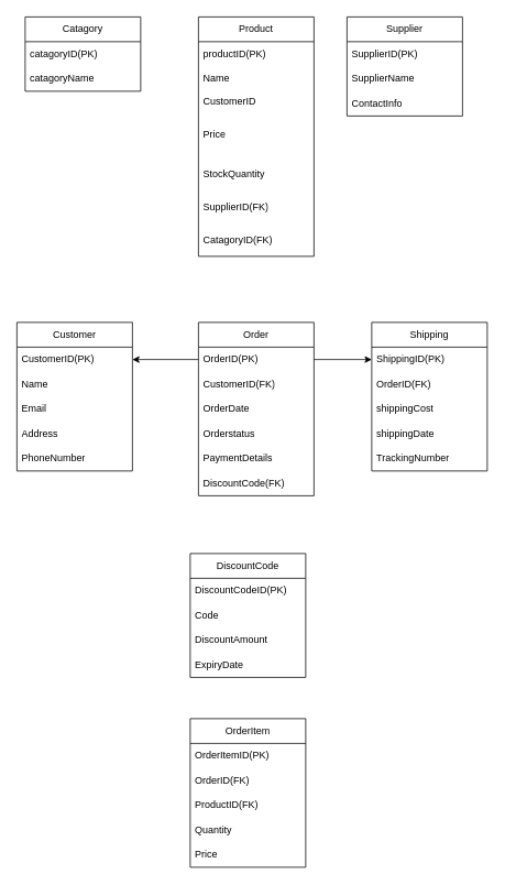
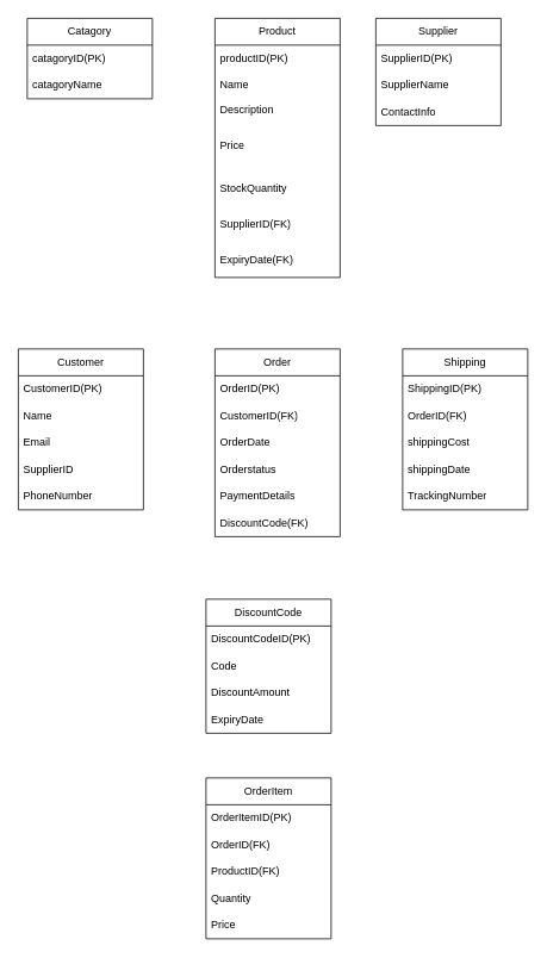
  <mxCell id="0" />
  <mxCell id="1" parent="0" />
  <mxCell id="2" value="Catagory" style="swimlane;fontStyle=0;childLayout=stackLayout;horizontal=1;startSize=30;horizontalStack=0;resizeParent=1;resizeParentMax=0;resizeLast=0;collapsible=1;marginBottom=0;whiteSpace=wrap;html=1;" vertex="1" parent="1"><mxGeometry x="30" y="20" width="140" height="90" as="geometry" /></mxCell>
  <mxCell id="3" value="catagoryID(PK)" style="text;strokeColor=none;fillColor=none;align=left;verticalAlign=middle;spacingLeft=4;spacingRight=4;overflow=hidden;points=[[0,0.5],[1,0.5]];portConstraint=eastwest;rotatable=0;whiteSpace=wrap;html=1;" vertex="1" parent="2"><mxGeometry y="30" width="140" height="30" as="geometry" /></mxCell>
  <mxCell id="4" value="catagoryName" style="text;strokeColor=none;fillColor=none;align=left;verticalAlign=middle;spacingLeft=4;spacingRight=4;overflow=hidden;points=[[0,0.5],[1,0.5]];portConstraint=eastwest;rotatable=0;whiteSpace=wrap;html=1;" vertex="1" parent="2"><mxGeometry y="60" width="140" height="30" as="geometry" /></mxCell>
  <mxCell id="5" value="Product" style="swimlane;fontStyle=0;childLayout=stackLayout;horizontal=1;startSize=30;horizontalStack=0;resizeParent=1;resizeParentMax=0;resizeLast=0;collapsible=1;marginBottom=0;whiteSpace=wrap;html=1;" vertex="1" parent="1"><mxGeometry x="240" y="20" width="140" height="290" as="geometry"><mxRectangle x="120" y="-50" width="80" height="30" as="alternateBounds" /></mxGeometry></mxCell>
  <mxCell id="6" value="productID(PK)" style="text;strokeColor=none;fillColor=none;align=left;verticalAlign=middle;spacingLeft=4;spacingRight=4;overflow=hidden;points=[[0,0.5],[1,0.5]];portConstraint=eastwest;rotatable=0;whiteSpace=wrap;html=1;" vertex="1" parent="5"><mxGeometry y="30" width="140" height="30" as="geometry" /></mxCell>
  <mxCell id="7" value="Name" style="text;strokeColor=none;fillColor=none;align=left;verticalAlign=middle;spacingLeft=4;spacingRight=4;overflow=hidden;points=[[0,0.5],[1,0.5]];portConstraint=eastwest;rotatable=0;whiteSpace=wrap;html=1;" vertex="1" parent="5"><mxGeometry y="60" width="140" height="30" as="geometry" /></mxCell>
- <mxCell id="8" value="CustomerID&lt;div&gt;&lt;br&gt;&lt;/div&gt;" style="text;strokeColor=none;fillColor=none;align=left;verticalAlign=middle;spacingLeft=4;spacingRight=4;overflow=hidden;points=[[0,0.5],[1,0.5]];portConstraint=eastwest;rotatable=0;whiteSpace=wrap;html=1;" vertex="1" parent="5"><mxGeometry y="90" width="140" height="40" as="geometry" /></mxCell>
+ <mxCell id="8" value="Description&lt;div&gt;&lt;br&gt;&lt;/div&gt;" style="text;strokeColor=none;fillColor=none;align=left;verticalAlign=middle;spacingLeft=4;spacingRight=4;overflow=hidden;points=[[0,0.5],[1,0.5]];portConstraint=eastwest;rotatable=0;whiteSpace=wrap;html=1;" vertex="1" parent="5"><mxGeometry y="90" width="140" height="40" as="geometry" /></mxCell>
  <mxCell id="9" value="&lt;div&gt;Price&lt;/div&gt;&lt;div&gt;&lt;br&gt;&lt;/div&gt;" style="text;strokeColor=none;fillColor=none;align=left;verticalAlign=middle;spacingLeft=4;spacingRight=4;overflow=hidden;points=[[0,0.5],[1,0.5]];portConstraint=eastwest;rotatable=0;whiteSpace=wrap;html=1;" vertex="1" parent="5"><mxGeometry y="130" width="140" height="40" as="geometry" /></mxCell>
  <mxCell id="10" value="&lt;div&gt;StockQuantity&lt;/div&gt;" style="text;strokeColor=none;fillColor=none;align=left;verticalAlign=middle;spacingLeft=4;spacingRight=4;overflow=hidden;points=[[0,0.5],[1,0.5]];portConstraint=eastwest;rotatable=0;whiteSpace=wrap;html=1;" vertex="1" parent="5"><mxGeometry y="170" width="140" height="40" as="geometry" /></mxCell>
  <mxCell id="11" value="SupplierID(FK)" style="text;strokeColor=none;fillColor=none;align=left;verticalAlign=middle;spacingLeft=4;spacingRight=4;overflow=hidden;points=[[0,0.5],[1,0.5]];portConstraint=eastwest;rotatable=0;whiteSpace=wrap;html=1;" vertex="1" parent="5"><mxGeometry y="210" width="140" height="40" as="geometry" /></mxCell>
- <mxCell id="12" value="&lt;div&gt;CatagoryID(FK)&lt;/div&gt;" style="text;strokeColor=none;fillColor=none;align=left;verticalAlign=middle;spacingLeft=4;spacingRight=4;overflow=hidden;points=[[0,0.5],[1,0.5]];portConstraint=eastwest;rotatable=0;whiteSpace=wrap;html=1;" vertex="1" parent="5"><mxGeometry y="250" width="140" height="40" as="geometry" /></mxCell>
+ <mxCell id="12" value="&lt;div&gt;ExpiryDate(FK)&lt;/div&gt;" style="text;strokeColor=none;fillColor=none;align=left;verticalAlign=middle;spacingLeft=4;spacingRight=4;overflow=hidden;points=[[0,0.5],[1,0.5]];portConstraint=eastwest;rotatable=0;whiteSpace=wrap;html=1;" vertex="1" parent="5"><mxGeometry y="250" width="140" height="40" as="geometry" /></mxCell>
  <mxCell id="13" value="Supplier" style="swimlane;fontStyle=0;childLayout=stackLayout;horizontal=1;startSize=30;horizontalStack=0;resizeParent=1;resizeParentMax=0;resizeLast=0;collapsible=1;marginBottom=0;whiteSpace=wrap;html=1;" vertex="1" parent="1"><mxGeometry x="420" y="20" width="140" height="120" as="geometry" /></mxCell>
  <mxCell id="14" value="SupplierID(PK)" style="text;strokeColor=none;fillColor=none;align=left;verticalAlign=middle;spacingLeft=4;spacingRight=4;overflow=hidden;points=[[0,0.5],[1,0.5]];portConstraint=eastwest;rotatable=0;whiteSpace=wrap;html=1;" vertex="1" parent="13"><mxGeometry y="30" width="140" height="30" as="geometry" /></mxCell>
  <mxCell id="15" value="SupplierName" style="text;strokeColor=none;fillColor=none;align=left;verticalAlign=middle;spacingLeft=4;spacingRight=4;overflow=hidden;points=[[0,0.5],[1,0.5]];portConstraint=eastwest;rotatable=0;whiteSpace=wrap;html=1;" vertex="1" parent="13"><mxGeometry y="60" width="140" height="30" as="geometry" /></mxCell>
  <mxCell id="16" value="ContactInfo" style="text;strokeColor=none;fillColor=none;align=left;verticalAlign=middle;spacingLeft=4;spacingRight=4;overflow=hidden;points=[[0,0.5],[1,0.5]];portConstraint=eastwest;rotatable=0;whiteSpace=wrap;html=1;" vertex="1" parent="13"><mxGeometry y="90" width="140" height="30" as="geometry" /></mxCell>
  <mxCell id="17" value="Customer" style="swimlane;fontStyle=0;childLayout=stackLayout;horizontal=1;startSize=30;horizontalStack=0;resizeParent=1;resizeParentMax=0;resizeLast=0;collapsible=1;marginBottom=0;whiteSpace=wrap;html=1;" vertex="1" parent="1"><mxGeometry x="20" y="390" width="140" height="180" as="geometry" /></mxCell>
  <mxCell id="18" value="CustomerID(PK)" style="text;strokeColor=none;fillColor=none;align=left;verticalAlign=middle;spacingLeft=4;spacingRight=4;overflow=hidden;points=[[0,0.5],[1,0.5]];portConstraint=eastwest;rotatable=0;whiteSpace=wrap;html=1;" vertex="1" parent="17"><mxGeometry y="30" width="140" height="30" as="geometry" /></mxCell>
  <mxCell id="19" value="Name" style="text;strokeColor=none;fillColor=none;align=left;verticalAlign=middle;spacingLeft=4;spacingRight=4;overflow=hidden;points=[[0,0.5],[1,0.5]];portConstraint=eastwest;rotatable=0;whiteSpace=wrap;html=1;" vertex="1" parent="17"><mxGeometry y="60" width="140" height="30" as="geometry" /></mxCell>
  <mxCell id="20" value="Email" style="text;strokeColor=none;fillColor=none;align=left;verticalAlign=middle;spacingLeft=4;spacingRight=4;overflow=hidden;points=[[0,0.5],[1,0.5]];portConstraint=eastwest;rotatable=0;whiteSpace=wrap;html=1;" vertex="1" parent="17"><mxGeometry y="90" width="140" height="30" as="geometry" /></mxCell>
- <mxCell id="21" value="Address" style="text;strokeColor=none;fillColor=none;align=left;verticalAlign=middle;spacingLeft=4;spacingRight=4;overflow=hidden;points=[[0,0.5],[1,0.5]];portConstraint=eastwest;rotatable=0;whiteSpace=wrap;html=1;" vertex="1" parent="17"><mxGeometry y="120" width="140" height="30" as="geometry" /></mxCell>
+ <mxCell id="21" value="SupplierID" style="text;strokeColor=none;fillColor=none;align=left;verticalAlign=middle;spacingLeft=4;spacingRight=4;overflow=hidden;points=[[0,0.5],[1,0.5]];portConstraint=eastwest;rotatable=0;whiteSpace=wrap;html=1;" vertex="1" parent="17"><mxGeometry y="120" width="140" height="30" as="geometry" /></mxCell>
  <mxCell id="22" value="PhoneNumber" style="text;strokeColor=none;fillColor=none;align=left;verticalAlign=middle;spacingLeft=4;spacingRight=4;overflow=hidden;points=[[0,0.5],[1,0.5]];portConstraint=eastwest;rotatable=0;whiteSpace=wrap;html=1;" vertex="1" parent="17"><mxGeometry y="150" width="140" height="30" as="geometry" /></mxCell>
  <mxCell id="23" value="Order" style="swimlane;fontStyle=0;childLayout=stackLayout;horizontal=1;startSize=30;horizontalStack=0;resizeParent=1;resizeParentMax=0;resizeLast=0;collapsible=1;marginBottom=0;whiteSpace=wrap;html=1;" vertex="1" parent="1"><mxGeometry x="240" y="390" width="140" height="210" as="geometry" /></mxCell>
  <mxCell id="24" value="OrderID(PK)" style="text;strokeColor=none;fillColor=none;align=left;verticalAlign=middle;spacingLeft=4;spacingRight=4;overflow=hidden;points=[[0,0.5],[1,0.5]];portConstraint=eastwest;rotatable=0;whiteSpace=wrap;html=1;" vertex="1" parent="23"><mxGeometry y="30" width="140" height="30" as="geometry" /></mxCell>
  <mxCell id="25" value="CustomerID(FK)" style="text;strokeColor=none;fillColor=none;align=left;verticalAlign=middle;spacingLeft=4;spacingRight=4;overflow=hidden;points=[[0,0.5],[1,0.5]];portConstraint=eastwest;rotatable=0;whiteSpace=wrap;html=1;" vertex="1" parent="23"><mxGeometry y="60" width="140" height="30" as="geometry" /></mxCell>
  <mxCell id="26" value="OrderDate" style="text;strokeColor=none;fillColor=none;align=left;verticalAlign=middle;spacingLeft=4;spacingRight=4;overflow=hidden;points=[[0,0.5],[1,0.5]];portConstraint=eastwest;rotatable=0;whiteSpace=wrap;html=1;" vertex="1" parent="23"><mxGeometry y="90" width="140" height="30" as="geometry" /></mxCell>
  <mxCell id="27" value="Orderstatus" style="text;strokeColor=none;fillColor=none;align=left;verticalAlign=middle;spacingLeft=4;spacingRight=4;overflow=hidden;points=[[0,0.5],[1,0.5]];portConstraint=eastwest;rotatable=0;whiteSpace=wrap;html=1;" vertex="1" parent="23"><mxGeometry y="120" width="140" height="30" as="geometry" /></mxCell>
  <mxCell id="28" value="PaymentDetails" style="text;strokeColor=none;fillColor=none;align=left;verticalAlign=middle;spacingLeft=4;spacingRight=4;overflow=hidden;points=[[0,0.5],[1,0.5]];portConstraint=eastwest;rotatable=0;whiteSpace=wrap;html=1;" vertex="1" parent="23"><mxGeometry y="150" width="140" height="30" as="geometry" /></mxCell>
  <mxCell id="29" value="DiscountCode(FK)" style="text;strokeColor=none;fillColor=none;align=left;verticalAlign=middle;spacingLeft=4;spacingRight=4;overflow=hidden;points=[[0,0.5],[1,0.5]];portConstraint=eastwest;rotatable=0;whiteSpace=wrap;html=1;" vertex="1" parent="23"><mxGeometry y="180" width="140" height="30" as="geometry" /></mxCell>
  <mxCell id="30" value="Shipping" style="swimlane;fontStyle=0;childLayout=stackLayout;horizontal=1;startSize=30;horizontalStack=0;resizeParent=1;resizeParentMax=0;resizeLast=0;collapsible=1;marginBottom=0;whiteSpace=wrap;html=1;" vertex="1" parent="1"><mxGeometry x="450" y="390" width="140" height="180" as="geometry" /></mxCell>
  <mxCell id="31" value="ShippingID(PK)" style="text;strokeColor=none;fillColor=none;align=left;verticalAlign=middle;spacingLeft=4;spacingRight=4;overflow=hidden;points=[[0,0.5],[1,0.5]];portConstraint=eastwest;rotatable=0;whiteSpace=wrap;html=1;" vertex="1" parent="30"><mxGeometry y="30" width="140" height="30" as="geometry" /></mxCell>
  <mxCell id="32" value="OrderID(FK)" style="text;strokeColor=none;fillColor=none;align=left;verticalAlign=middle;spacingLeft=4;spacingRight=4;overflow=hidden;points=[[0,0.5],[1,0.5]];portConstraint=eastwest;rotatable=0;whiteSpace=wrap;html=1;" vertex="1" parent="30"><mxGeometry y="60" width="140" height="30" as="geometry" /></mxCell>
  <mxCell id="33" value="shippingCost" style="text;strokeColor=none;fillColor=none;align=left;verticalAlign=middle;spacingLeft=4;spacingRight=4;overflow=hidden;points=[[0,0.5],[1,0.5]];portConstraint=eastwest;rotatable=0;whiteSpace=wrap;html=1;" vertex="1" parent="30"><mxGeometry y="90" width="140" height="30" as="geometry" /></mxCell>
  <mxCell id="34" value="shippingDate" style="text;strokeColor=none;fillColor=none;align=left;verticalAlign=middle;spacingLeft=4;spacingRight=4;overflow=hidden;points=[[0,0.5],[1,0.5]];portConstraint=eastwest;rotatable=0;whiteSpace=wrap;html=1;" vertex="1" parent="30"><mxGeometry y="120" width="140" height="30" as="geometry" /></mxCell>
  <mxCell id="35" value="TrackingNumber" style="text;strokeColor=none;fillColor=none;align=left;verticalAlign=middle;spacingLeft=4;spacingRight=4;overflow=hidden;points=[[0,0.5],[1,0.5]];portConstraint=eastwest;rotatable=0;whiteSpace=wrap;html=1;" vertex="1" parent="30"><mxGeometry y="150" width="140" height="30" as="geometry" /></mxCell>
- <mxCell id="36" value="" style="edgeStyle=orthogonalEdgeStyle;rounded=0;orthogonalLoop=1;jettySize=auto;html=1;entryX=1;entryY=0.5;entryDx=0;entryDy=0;" edge="1" parent="1" source="24" target="18"><mxGeometry relative="1" as="geometry" /></mxCell>
- <mxCell id="37" value="" style="edgeStyle=orthogonalEdgeStyle;rounded=0;orthogonalLoop=1;jettySize=auto;html=1;entryX=0;entryY=0.5;entryDx=0;entryDy=0;" edge="1" parent="1" source="24" target="31"><mxGeometry relative="1" as="geometry" /></mxCell>
  <mxCell id="38" value="DiscountCode" style="swimlane;fontStyle=0;childLayout=stackLayout;horizontal=1;startSize=30;horizontalStack=0;resizeParent=1;resizeParentMax=0;resizeLast=0;collapsible=1;marginBottom=0;whiteSpace=wrap;html=1;" vertex="1" parent="1"><mxGeometry x="230" y="670" width="140" height="150" as="geometry" /></mxCell>
  <mxCell id="39" value="DiscountCodeID(PK)" style="text;strokeColor=none;fillColor=none;align=left;verticalAlign=middle;spacingLeft=4;spacingRight=4;overflow=hidden;points=[[0,0.5],[1,0.5]];portConstraint=eastwest;rotatable=0;whiteSpace=wrap;html=1;" vertex="1" parent="38"><mxGeometry y="30" width="140" height="30" as="geometry" /></mxCell>
  <mxCell id="40" value="Code" style="text;strokeColor=none;fillColor=none;align=left;verticalAlign=middle;spacingLeft=4;spacingRight=4;overflow=hidden;points=[[0,0.5],[1,0.5]];portConstraint=eastwest;rotatable=0;whiteSpace=wrap;html=1;" vertex="1" parent="38"><mxGeometry y="60" width="140" height="30" as="geometry" /></mxCell>
  <mxCell id="41" value="DiscountAmount" style="text;strokeColor=none;fillColor=none;align=left;verticalAlign=middle;spacingLeft=4;spacingRight=4;overflow=hidden;points=[[0,0.5],[1,0.5]];portConstraint=eastwest;rotatable=0;whiteSpace=wrap;html=1;" vertex="1" parent="38"><mxGeometry y="90" width="140" height="30" as="geometry" /></mxCell>
  <mxCell id="42" value="ExpiryDate" style="text;strokeColor=none;fillColor=none;align=left;verticalAlign=middle;spacingLeft=4;spacingRight=4;overflow=hidden;points=[[0,0.5],[1,0.5]];portConstraint=eastwest;rotatable=0;whiteSpace=wrap;html=1;" vertex="1" parent="38"><mxGeometry y="120" width="140" height="30" as="geometry" /></mxCell>
  <mxCell id="43" value="OrderItem" style="swimlane;fontStyle=0;childLayout=stackLayout;horizontal=1;startSize=30;horizontalStack=0;resizeParent=1;resizeParentMax=0;resizeLast=0;collapsible=1;marginBottom=0;whiteSpace=wrap;html=1;" vertex="1" parent="1"><mxGeometry x="230" y="870" width="140" height="180" as="geometry" /></mxCell>
  <mxCell id="44" value="OrderItemID(PK)" style="text;strokeColor=none;fillColor=none;align=left;verticalAlign=middle;spacingLeft=4;spacingRight=4;overflow=hidden;points=[[0,0.5],[1,0.5]];portConstraint=eastwest;rotatable=0;whiteSpace=wrap;html=1;" vertex="1" parent="43"><mxGeometry y="30" width="140" height="30" as="geometry" /></mxCell>
  <mxCell id="45" value="OrderID(FK)" style="text;strokeColor=none;fillColor=none;align=left;verticalAlign=middle;spacingLeft=4;spacingRight=4;overflow=hidden;points=[[0,0.5],[1,0.5]];portConstraint=eastwest;rotatable=0;whiteSpace=wrap;html=1;" vertex="1" parent="43"><mxGeometry y="60" width="140" height="30" as="geometry" /></mxCell>
  <mxCell id="46" value="ProductID(FK)" style="text;strokeColor=none;fillColor=none;align=left;verticalAlign=middle;spacingLeft=4;spacingRight=4;overflow=hidden;points=[[0,0.5],[1,0.5]];portConstraint=eastwest;rotatable=0;whiteSpace=wrap;html=1;" vertex="1" parent="43"><mxGeometry y="90" width="140" height="30" as="geometry" /></mxCell>
  <mxCell id="47" value="Quantity" style="text;strokeColor=none;fillColor=none;align=left;verticalAlign=middle;spacingLeft=4;spacingRight=4;overflow=hidden;points=[[0,0.5],[1,0.5]];portConstraint=eastwest;rotatable=0;whiteSpace=wrap;html=1;" vertex="1" parent="43"><mxGeometry y="120" width="140" height="30" as="geometry" /></mxCell>
  <mxCell id="48" value="Price" style="text;strokeColor=none;fillColor=none;align=left;verticalAlign=middle;spacingLeft=4;spacingRight=4;overflow=hidden;points=[[0,0.5],[1,0.5]];portConstraint=eastwest;rotatable=0;whiteSpace=wrap;html=1;" vertex="1" parent="43"><mxGeometry y="150" width="140" height="30" as="geometry" /></mxCell>
